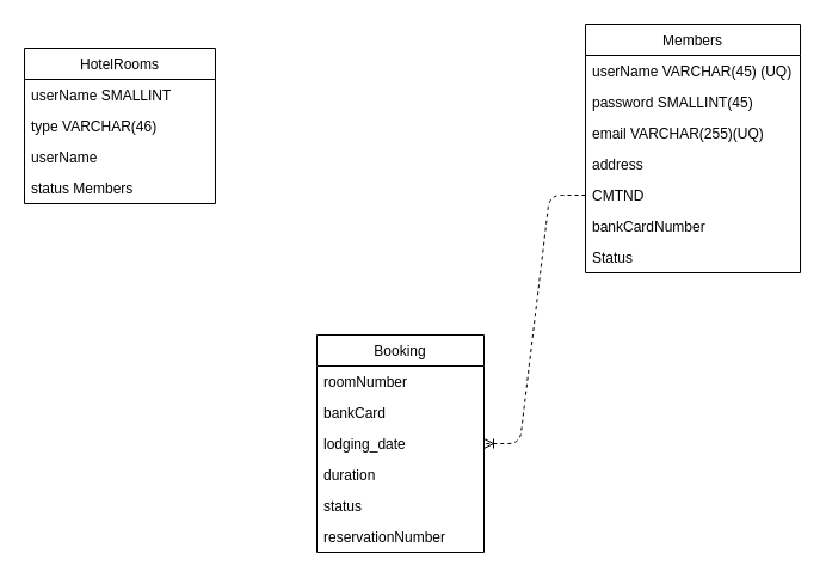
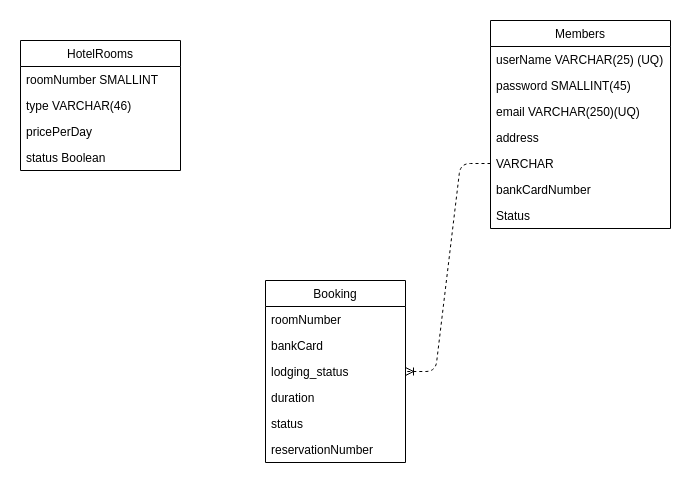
  <mxCell id="0" />
  <mxCell id="1" parent="0" />
  <mxCell id="2" value="HotelRooms" style="swimlane;fontStyle=0;childLayout=stackLayout;horizontal=1;startSize=26;fillColor=none;horizontalStack=0;resizeParent=1;resizeParentMax=0;resizeLast=0;collapsible=1;marginBottom=0;" vertex="1" parent="1"><mxGeometry x="20" y="40" width="160" height="130" as="geometry" /></mxCell>
- <mxCell id="3" value="userName SMALLINT" style="text;strokeColor=none;fillColor=none;align=left;verticalAlign=top;spacingLeft=4;spacingRight=4;overflow=hidden;rotatable=0;points=[[0,0.5],[1,0.5]];portConstraint=eastwest;" vertex="1" parent="2"><mxGeometry y="26" width="160" height="26" as="geometry" /></mxCell>
+ <mxCell id="3" value="roomNumber SMALLINT" style="text;strokeColor=none;fillColor=none;align=left;verticalAlign=top;spacingLeft=4;spacingRight=4;overflow=hidden;rotatable=0;points=[[0,0.5],[1,0.5]];portConstraint=eastwest;" vertex="1" parent="2"><mxGeometry y="26" width="160" height="26" as="geometry" /></mxCell>
  <mxCell id="4" value="type VARCHAR(46) " style="text;strokeColor=none;fillColor=none;align=left;verticalAlign=top;spacingLeft=4;spacingRight=4;overflow=hidden;rotatable=0;points=[[0,0.5],[1,0.5]];portConstraint=eastwest;" vertex="1" parent="2"><mxGeometry y="52" width="160" height="26" as="geometry" /></mxCell>
- <mxCell id="5" value="userName" style="text;strokeColor=none;fillColor=none;align=left;verticalAlign=top;spacingLeft=4;spacingRight=4;overflow=hidden;rotatable=0;points=[[0,0.5],[1,0.5]];portConstraint=eastwest;" vertex="1" parent="2"><mxGeometry y="78" width="160" height="26" as="geometry" /></mxCell>
- <mxCell id="6" value="status Members" style="text;strokeColor=none;fillColor=none;align=left;verticalAlign=top;spacingLeft=4;spacingRight=4;overflow=hidden;rotatable=0;points=[[0,0.5],[1,0.5]];portConstraint=eastwest;" vertex="1" parent="2"><mxGeometry y="104" width="160" height="26" as="geometry" /></mxCell>
+ <mxCell id="5" value="pricePerDay" style="text;strokeColor=none;fillColor=none;align=left;verticalAlign=top;spacingLeft=4;spacingRight=4;overflow=hidden;rotatable=0;points=[[0,0.5],[1,0.5]];portConstraint=eastwest;" vertex="1" parent="2"><mxGeometry y="78" width="160" height="26" as="geometry" /></mxCell>
+ <mxCell id="6" value="status Boolean" style="text;strokeColor=none;fillColor=none;align=left;verticalAlign=top;spacingLeft=4;spacingRight=4;overflow=hidden;rotatable=0;points=[[0,0.5],[1,0.5]];portConstraint=eastwest;" vertex="1" parent="2"><mxGeometry y="104" width="160" height="26" as="geometry" /></mxCell>
  <mxCell id="7" value="Members" style="swimlane;fontStyle=0;childLayout=stackLayout;horizontal=1;startSize=26;fillColor=none;horizontalStack=0;resizeParent=1;resizeParentMax=0;resizeLast=0;collapsible=1;marginBottom=0;" vertex="1" parent="1"><mxGeometry x="490" y="20" width="180" height="208" as="geometry" /></mxCell>
- <mxCell id="8" value="userName VARCHAR(45) (UQ)" style="text;strokeColor=none;fillColor=none;align=left;verticalAlign=top;spacingLeft=4;spacingRight=4;overflow=hidden;rotatable=0;points=[[0,0.5],[1,0.5]];portConstraint=eastwest;" vertex="1" parent="7"><mxGeometry y="26" width="180" height="26" as="geometry" /></mxCell>
+ <mxCell id="8" value="userName VARCHAR(25) (UQ)" style="text;strokeColor=none;fillColor=none;align=left;verticalAlign=top;spacingLeft=4;spacingRight=4;overflow=hidden;rotatable=0;points=[[0,0.5],[1,0.5]];portConstraint=eastwest;" vertex="1" parent="7"><mxGeometry y="26" width="180" height="26" as="geometry" /></mxCell>
  <mxCell id="9" value="password SMALLINT(45)" style="text;strokeColor=none;fillColor=none;align=left;verticalAlign=top;spacingLeft=4;spacingRight=4;overflow=hidden;rotatable=0;points=[[0,0.5],[1,0.5]];portConstraint=eastwest;" vertex="1" parent="7"><mxGeometry y="52" width="180" height="26" as="geometry" /></mxCell>
- <mxCell id="10" value="email VARCHAR(255)(UQ)" style="text;strokeColor=none;fillColor=none;align=left;verticalAlign=top;spacingLeft=4;spacingRight=4;overflow=hidden;rotatable=0;points=[[0,0.5],[1,0.5]];portConstraint=eastwest;" vertex="1" parent="7"><mxGeometry y="78" width="180" height="26" as="geometry" /></mxCell>
+ <mxCell id="10" value="email VARCHAR(250)(UQ)" style="text;strokeColor=none;fillColor=none;align=left;verticalAlign=top;spacingLeft=4;spacingRight=4;overflow=hidden;rotatable=0;points=[[0,0.5],[1,0.5]];portConstraint=eastwest;" vertex="1" parent="7"><mxGeometry y="78" width="180" height="26" as="geometry" /></mxCell>
  <mxCell id="11" value="address" style="text;strokeColor=none;fillColor=none;align=left;verticalAlign=top;spacingLeft=4;spacingRight=4;overflow=hidden;rotatable=0;points=[[0,0.5],[1,0.5]];portConstraint=eastwest;" vertex="1" parent="7"><mxGeometry y="104" width="180" height="26" as="geometry" /></mxCell>
- <mxCell id="12" value="CMTND" style="text;strokeColor=none;fillColor=none;align=left;verticalAlign=top;spacingLeft=4;spacingRight=4;overflow=hidden;rotatable=0;points=[[0,0.5],[1,0.5]];portConstraint=eastwest;" vertex="1" parent="7"><mxGeometry y="130" width="180" height="26" as="geometry" /></mxCell>
+ <mxCell id="12" value="VARCHAR" style="text;strokeColor=none;fillColor=none;align=left;verticalAlign=top;spacingLeft=4;spacingRight=4;overflow=hidden;rotatable=0;points=[[0,0.5],[1,0.5]];portConstraint=eastwest;" vertex="1" parent="7"><mxGeometry y="130" width="180" height="26" as="geometry" /></mxCell>
  <mxCell id="13" value="bankCardNumber" style="text;strokeColor=none;fillColor=none;align=left;verticalAlign=top;spacingLeft=4;spacingRight=4;overflow=hidden;rotatable=0;points=[[0,0.5],[1,0.5]];portConstraint=eastwest;" vertex="1" parent="7"><mxGeometry y="156" width="180" height="26" as="geometry" /></mxCell>
  <mxCell id="14" value="Status" style="text;strokeColor=none;fillColor=none;align=left;verticalAlign=top;spacingLeft=4;spacingRight=4;overflow=hidden;rotatable=0;points=[[0,0.5],[1,0.5]];portConstraint=eastwest;" vertex="1" parent="7"><mxGeometry y="182" width="180" height="26" as="geometry" /></mxCell>
  <mxCell id="15" value="Booking" style="swimlane;fontStyle=0;childLayout=stackLayout;horizontal=1;startSize=26;fillColor=none;horizontalStack=0;resizeParent=1;resizeParentMax=0;resizeLast=0;collapsible=1;marginBottom=0;" vertex="1" parent="1"><mxGeometry x="265" y="280" width="140" height="182" as="geometry" /></mxCell>
  <mxCell id="16" value="roomNumber" style="text;strokeColor=none;fillColor=none;align=left;verticalAlign=top;spacingLeft=4;spacingRight=4;overflow=hidden;rotatable=0;points=[[0,0.5],[1,0.5]];portConstraint=eastwest;" vertex="1" parent="15"><mxGeometry y="26" width="140" height="26" as="geometry" /></mxCell>
  <mxCell id="17" value="bankCard" style="text;strokeColor=none;fillColor=none;align=left;verticalAlign=top;spacingLeft=4;spacingRight=4;overflow=hidden;rotatable=0;points=[[0,0.5],[1,0.5]];portConstraint=eastwest;" vertex="1" parent="15"><mxGeometry y="52" width="140" height="26" as="geometry" /></mxCell>
- <mxCell id="18" value="lodging_date" style="text;strokeColor=none;fillColor=none;align=left;verticalAlign=top;spacingLeft=4;spacingRight=4;overflow=hidden;rotatable=0;points=[[0,0.5],[1,0.5]];portConstraint=eastwest;" vertex="1" parent="15"><mxGeometry y="78" width="140" height="26" as="geometry" /></mxCell>
+ <mxCell id="18" value="lodging_status" style="text;strokeColor=none;fillColor=none;align=left;verticalAlign=top;spacingLeft=4;spacingRight=4;overflow=hidden;rotatable=0;points=[[0,0.5],[1,0.5]];portConstraint=eastwest;" vertex="1" parent="15"><mxGeometry y="78" width="140" height="26" as="geometry" /></mxCell>
  <mxCell id="19" value="duration" style="text;strokeColor=none;fillColor=none;align=left;verticalAlign=top;spacingLeft=4;spacingRight=4;overflow=hidden;rotatable=0;points=[[0,0.5],[1,0.5]];portConstraint=eastwest;" vertex="1" parent="15"><mxGeometry y="104" width="140" height="26" as="geometry" /></mxCell>
  <mxCell id="20" value="status" style="text;strokeColor=none;fillColor=none;align=left;verticalAlign=top;spacingLeft=4;spacingRight=4;overflow=hidden;rotatable=0;points=[[0,0.5],[1,0.5]];portConstraint=eastwest;" vertex="1" parent="15"><mxGeometry y="130" width="140" height="26" as="geometry" /></mxCell>
  <mxCell id="21" value="reservationNumber" style="text;strokeColor=none;fillColor=none;align=left;verticalAlign=top;spacingLeft=4;spacingRight=4;overflow=hidden;rotatable=0;points=[[0,0.5],[1,0.5]];portConstraint=eastwest;" vertex="1" parent="15"><mxGeometry y="156" width="140" height="26" as="geometry" /></mxCell>
  <mxCell id="22" value="" style="edgeStyle=entityRelationEdgeStyle;fontSize=12;html=1;endArrow=ERoneToMany;exitX=0;exitY=0.5;exitDx=0;exitDy=0;entryX=1;entryY=0.5;entryDx=0;entryDy=0;dashed=1;" edge="1" parent="1" source="12" target="18"><mxGeometry width="100" height="100" relative="1" as="geometry"><mxPoint x="450" y="410" as="sourcePoint" /><mxPoint x="550" y="310" as="targetPoint" /></mxGeometry></mxCell>
